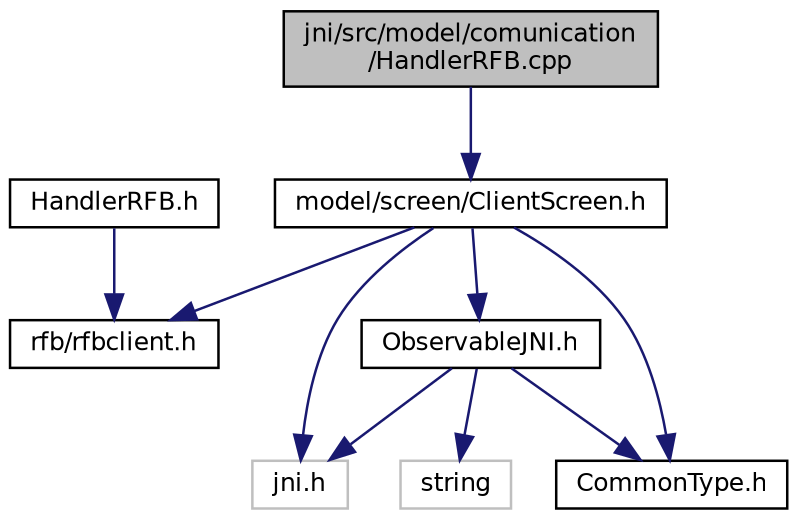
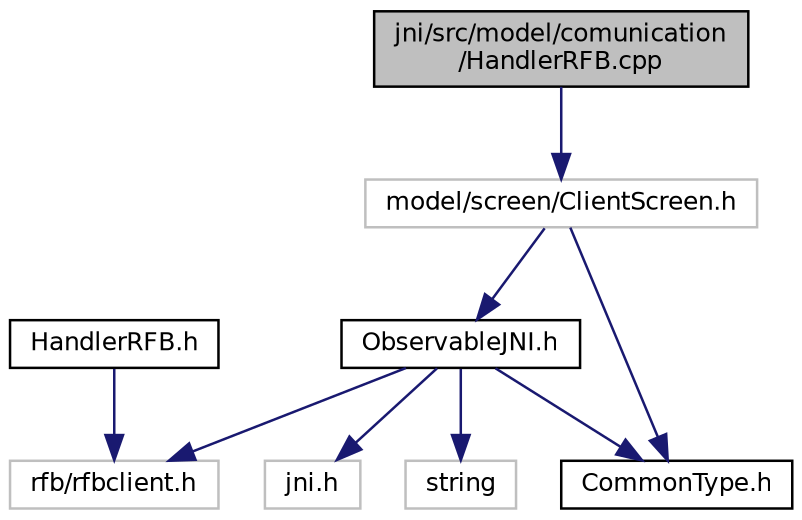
  digraph {
    node [color=black fillcolor=white fontname=Helvetica fontsize=10 shape=record style=filled]
    edge [color=midnightblue fontname=Helvetica fontsize=10 labelfontname=Helvetica labelfontsize=10 style=solid]
    n1 [fillcolor=grey75 fontcolor=black height=0.2 label="jni/src/model/comunication\l/HandlerRFB.cpp" width=0.4]
-   n2 [height=0.2 label="model/screen/ClientScreen.h" width=0.4]
+   n2 [color=grey75 height=0.2 label="model/screen/ClientScreen.h" width=0.4]
    n3 [height=0.2 label="HandlerRFB.h" width=0.4]
-   n4 [height=0.2 label="rfb/rfbclient.h" width=0.4]
+   n4 [color=grey75 height=0.2 label="rfb/rfbclient.h" width=0.4]
    n5 [color=grey75 height=0.2 label="jni.h" width=0.4]
    n6 [height=0.2 label="ObservableJNI.h" width=0.4]
    n7 [height=0.2 label="CommonType.h" width=0.4]
    n8 [color=grey75 height=0.2 label=string width=0.4]
    n1 -> n2
-   n2 -> n4
-   n2 -> n5
+   n6 -> n4
    n2 -> n6
    n2 -> n7
    n3 -> n4
    n6 -> n5
    n6 -> n7
    n6 -> n8
  }
